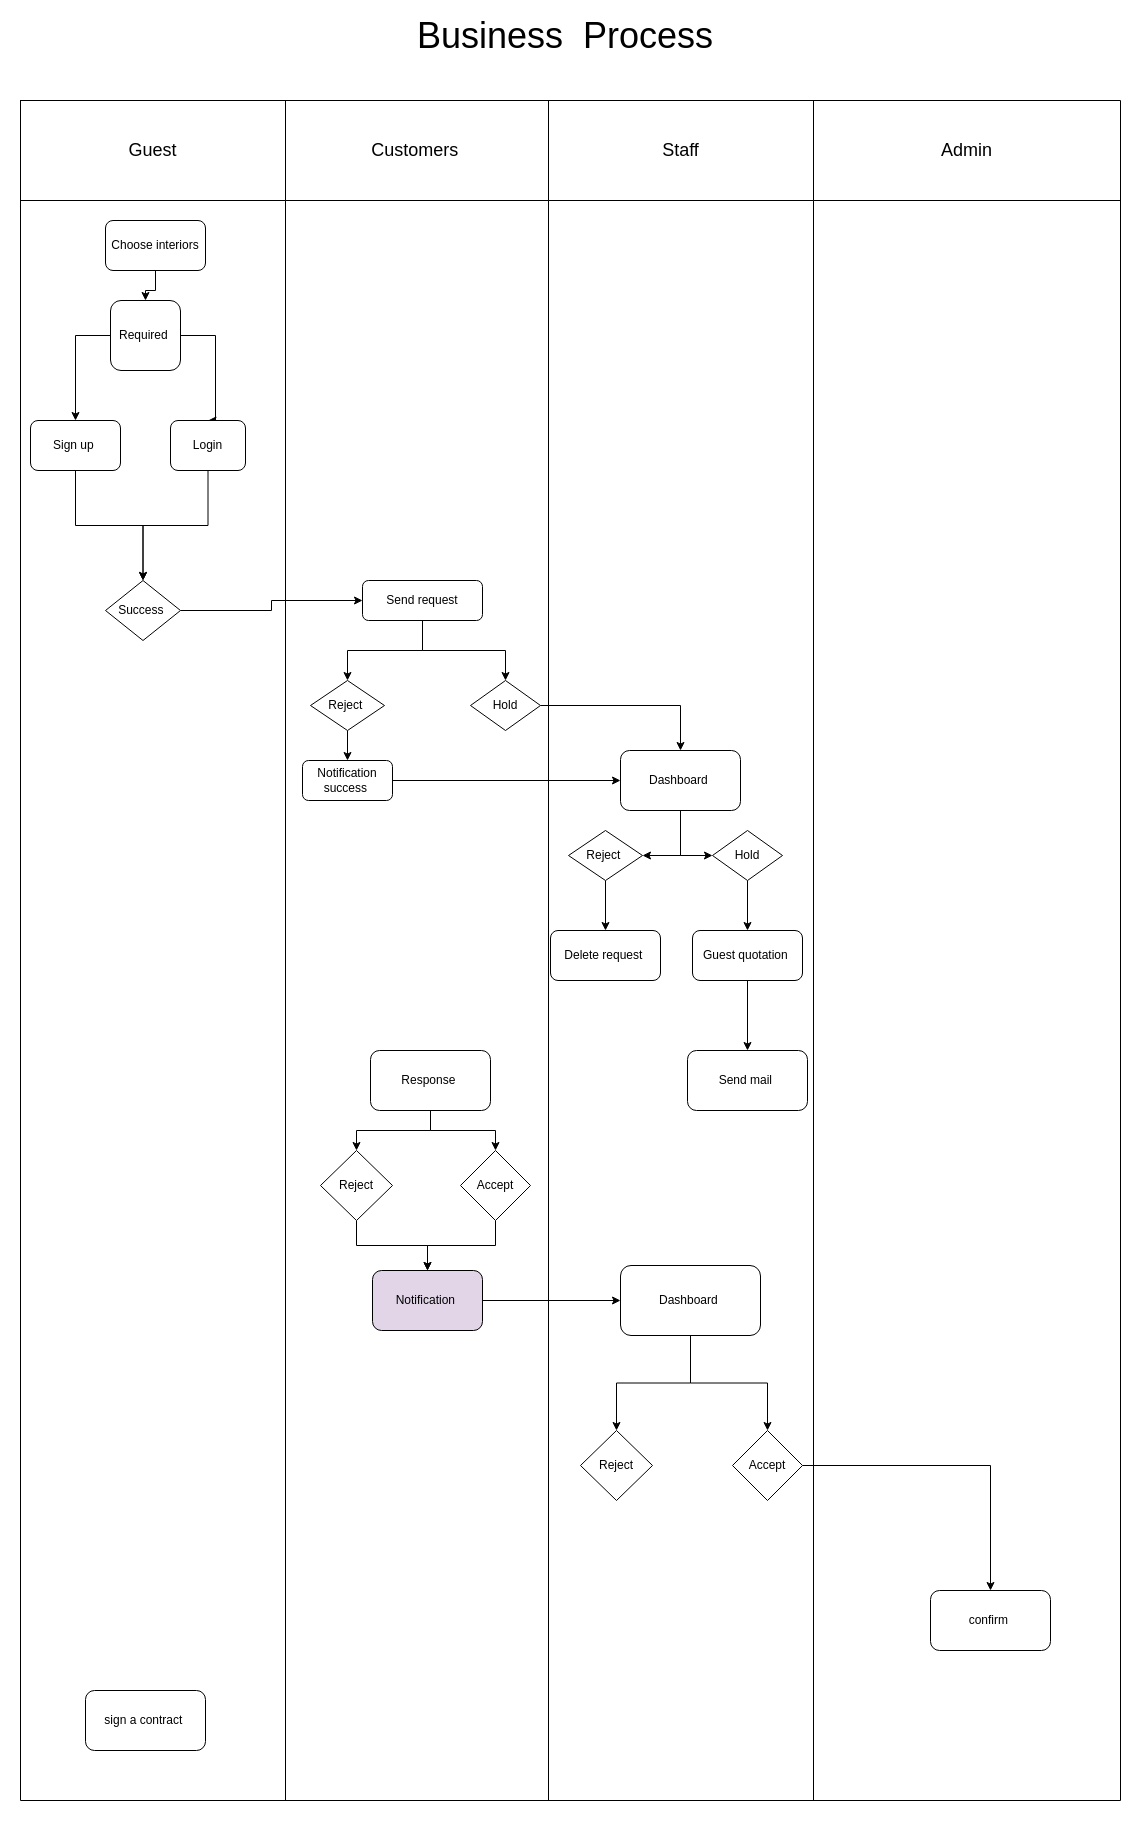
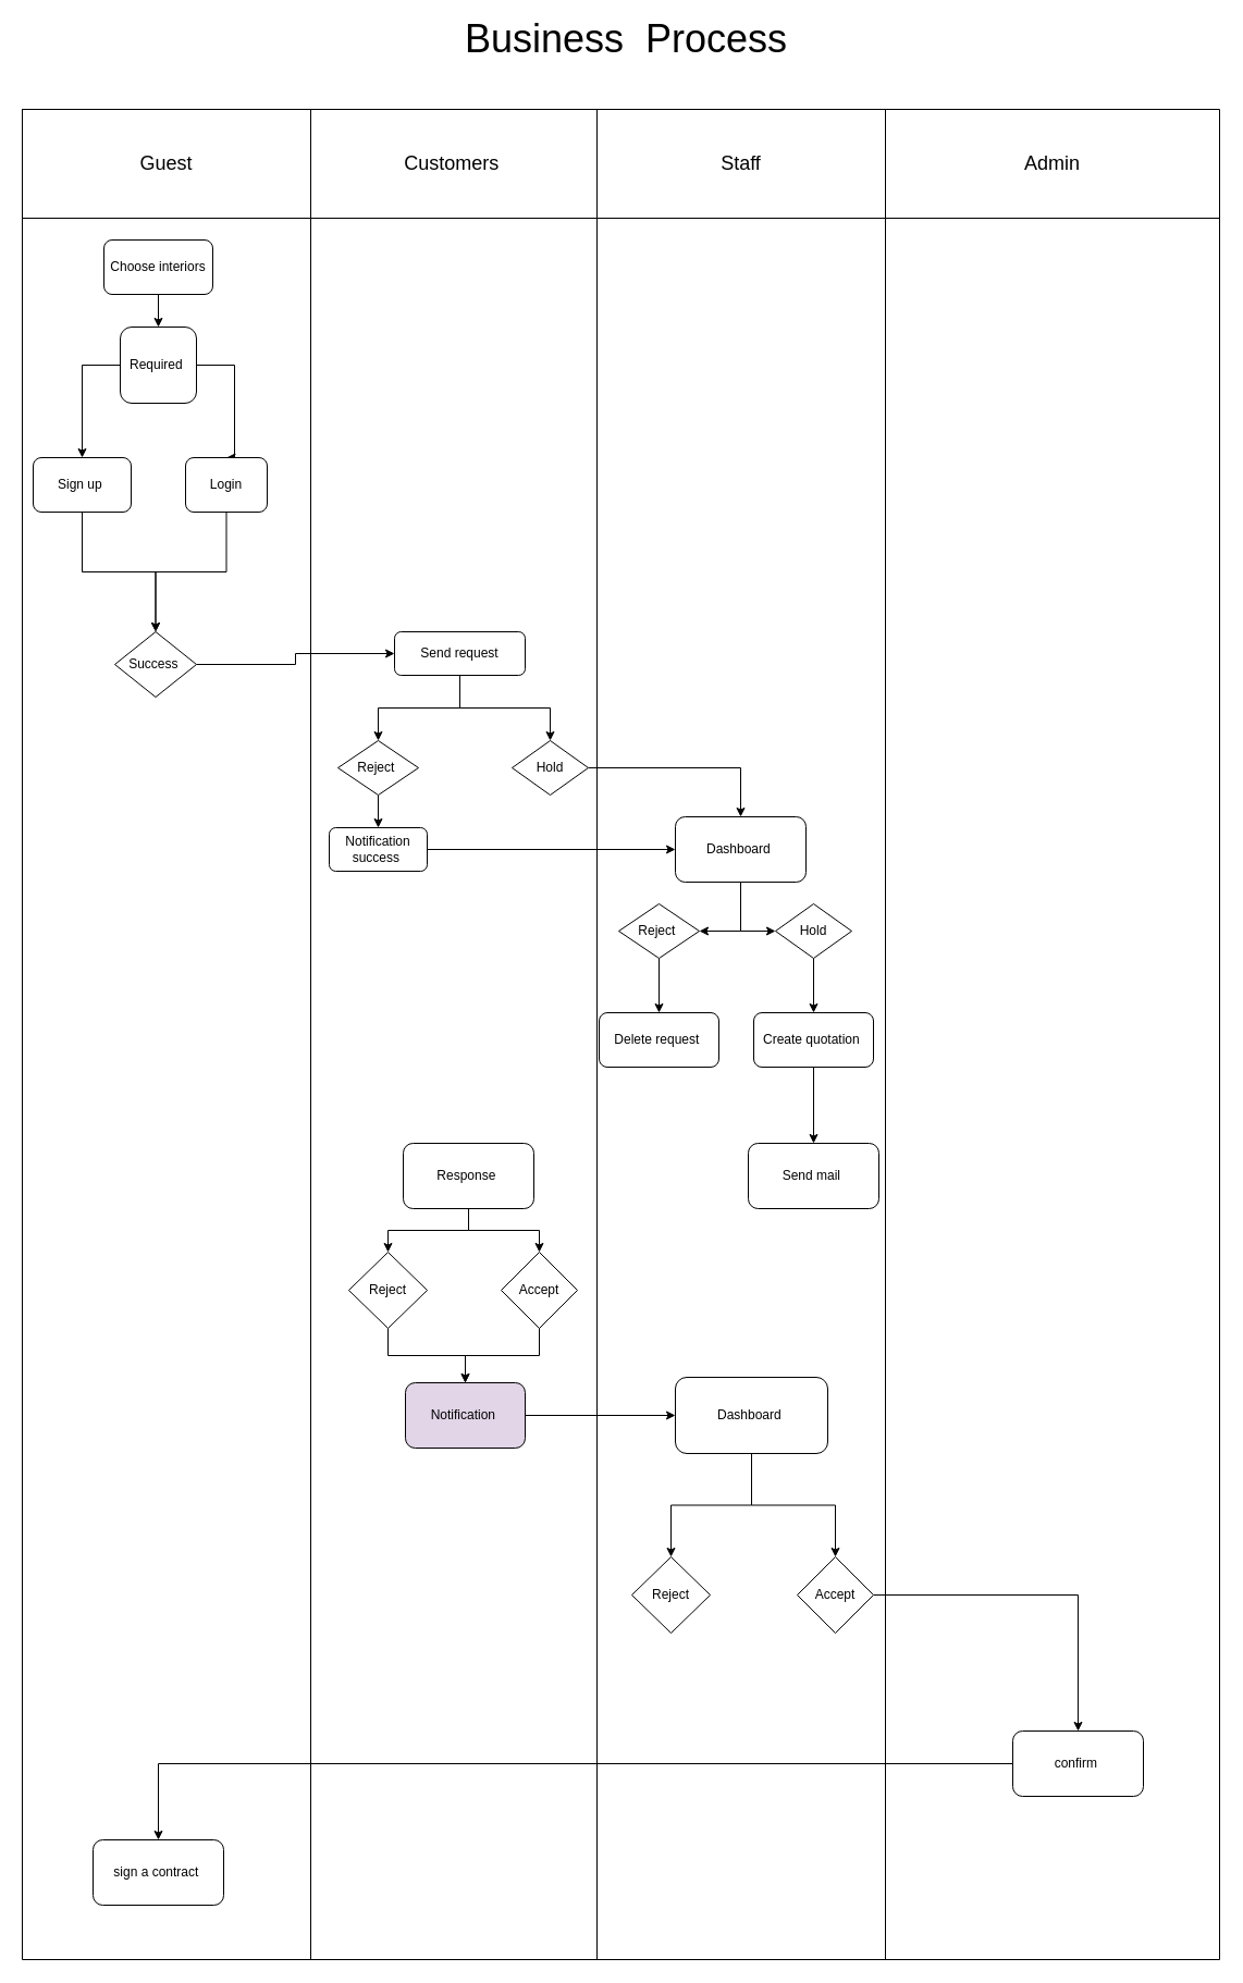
  <mxCell id="0" />
  <mxCell id="1" parent="0" />
  <mxCell id="2" value="" style="shape=table;startSize=0;container=1;collapsible=0;childLayout=tableLayout;" vertex="1" parent="1"><mxGeometry y="100" width="1100" height="1700" as="geometry" x="20" /></mxCell>
  <mxCell id="3" value="" style="shape=tableRow;horizontal=0;startSize=0;swimlaneHead=0;swimlaneBody=0;strokeColor=inherit;top=0;left=0;bottom=0;right=0;collapsible=0;dropTarget=0;fillColor=none;points=[[0,0.5],[1,0.5]];portConstraint=eastwest;" vertex="1" parent="2"><mxGeometry width="1100" height="100" as="geometry" /></mxCell>
  <mxCell id="4" value="&lt;font style=&quot;font-size: 18px;&quot;&gt;Guest&lt;/font&gt;" style="shape=partialRectangle;html=1;whiteSpace=wrap;connectable=0;strokeColor=inherit;overflow=hidden;fillColor=none;top=0;left=0;bottom=0;right=0;pointerEvents=1;" vertex="1" parent="3"><mxGeometry width="265" height="100" as="geometry"><mxRectangle width="265" height="100" as="alternateBounds" /></mxGeometry></mxCell>
  <mxCell id="5" value="&lt;font style=&quot;font-size: 18px;&quot;&gt;Customers&lt;/font&gt;&amp;nbsp;" style="shape=partialRectangle;html=1;whiteSpace=wrap;connectable=0;strokeColor=inherit;overflow=hidden;fillColor=none;top=0;left=0;bottom=0;right=0;pointerEvents=1;" vertex="1" parent="3"><mxGeometry x="265" width="263" height="100" as="geometry"><mxRectangle width="263" height="100" as="alternateBounds" /></mxGeometry></mxCell>
  <mxCell id="6" value="&lt;font style=&quot;font-size: 18px;&quot;&gt;Staff&lt;/font&gt;" style="shape=partialRectangle;html=1;whiteSpace=wrap;connectable=0;strokeColor=inherit;overflow=hidden;fillColor=none;top=0;left=0;bottom=0;right=0;pointerEvents=1;" vertex="1" parent="3"><mxGeometry x="528" width="265" height="100" as="geometry"><mxRectangle width="265" height="100" as="alternateBounds" /></mxGeometry></mxCell>
  <mxCell id="7" value="&lt;font style=&quot;font-size: 18px;&quot;&gt;Admin&lt;/font&gt;" style="shape=partialRectangle;html=1;whiteSpace=wrap;connectable=0;strokeColor=inherit;overflow=hidden;fillColor=none;top=0;left=0;bottom=0;right=0;pointerEvents=1;" vertex="1" parent="3"><mxGeometry x="793" width="307" height="100" as="geometry"><mxRectangle width="307" height="100" as="alternateBounds" /></mxGeometry></mxCell>
  <mxCell id="8" value="" style="shape=tableRow;horizontal=0;startSize=0;swimlaneHead=0;swimlaneBody=0;strokeColor=inherit;top=0;left=0;bottom=0;right=0;collapsible=0;dropTarget=0;fillColor=none;points=[[0,0.5],[1,0.5]];portConstraint=eastwest;" vertex="1" parent="2"><mxGeometry y="100" width="1100" height="1600" as="geometry" /></mxCell>
  <mxCell id="9" value="" style="shape=partialRectangle;html=1;whiteSpace=wrap;connectable=0;strokeColor=inherit;overflow=hidden;fillColor=none;top=0;left=0;bottom=0;right=0;pointerEvents=1;" vertex="1" parent="8"><mxGeometry width="265" height="1600" as="geometry"><mxRectangle width="265" height="1600" as="alternateBounds" /></mxGeometry></mxCell>
  <mxCell id="10" value="" style="shape=partialRectangle;html=1;whiteSpace=wrap;connectable=0;strokeColor=inherit;overflow=hidden;fillColor=none;top=0;left=0;bottom=0;right=0;pointerEvents=1;" vertex="1" parent="8"><mxGeometry x="265" width="263" height="1600" as="geometry"><mxRectangle width="263" height="1600" as="alternateBounds" /></mxGeometry></mxCell>
  <mxCell id="11" value="" style="shape=partialRectangle;html=1;whiteSpace=wrap;connectable=0;strokeColor=inherit;overflow=hidden;fillColor=none;top=0;left=0;bottom=0;right=0;pointerEvents=1;" vertex="1" parent="8"><mxGeometry x="528" width="265" height="1600" as="geometry"><mxRectangle width="265" height="1600" as="alternateBounds" /></mxGeometry></mxCell>
  <mxCell id="12" value="" style="shape=partialRectangle;html=1;whiteSpace=wrap;connectable=0;strokeColor=inherit;overflow=hidden;fillColor=none;top=0;left=0;bottom=0;right=0;pointerEvents=1;" vertex="1" parent="8"><mxGeometry x="793" width="307" height="1600" as="geometry"><mxRectangle width="307" height="1600" as="alternateBounds" /></mxGeometry></mxCell>
- <mxCell id="13" value="&lt;font style=&quot;font-size: 36px;&quot;&gt;Business&amp;nbsp; Process&amp;nbsp;&lt;/font&gt;" style="text;html=1;align=center;verticalAlign=middle;whiteSpace=wrap;rounded=0;" vertex="1" parent="1"><mxGeometry x="400" y="20" width="340" height="30" as="geometry" /></mxCell>
+ <mxCell id="13" value="&lt;font style=&quot;font-size: 36px;&quot;&gt;Business&amp;nbsp; Process&amp;nbsp;&lt;/font&gt;" style="text;html=1;align=center;verticalAlign=middle;whiteSpace=wrap;rounded=0;" vertex="1" parent="1"><mxGeometry x="410" y="20" width="340" height="30" as="geometry" /></mxCell>
  <mxCell id="14" style="edgeStyle=orthogonalEdgeStyle;rounded=0;orthogonalLoop=1;jettySize=auto;html=1;entryX=0.5;entryY=0;entryDx=0;entryDy=0;" edge="1" parent="1" source="15" target="18"><mxGeometry relative="1" as="geometry" /></mxCell>
- <mxCell id="15" value="Choose interiors" style="rounded=1;whiteSpace=wrap;html=1;" vertex="1" parent="1"><mxGeometry x="105" y="220" width="100" height="50" as="geometry" /></mxCell>
+ <mxCell id="15" value="Choose interiors" style="rounded=1;whiteSpace=wrap;html=1;" vertex="1" parent="1"><mxGeometry x="95" y="220" width="100" height="50" as="geometry" /></mxCell>
  <mxCell id="16" style="edgeStyle=orthogonalEdgeStyle;rounded=0;orthogonalLoop=1;jettySize=auto;html=1;entryX=0.5;entryY=0;entryDx=0;entryDy=0;" edge="1" parent="1" source="18" target="22"><mxGeometry relative="1" as="geometry"><Array as="points"><mxPoint x="75" y="335" /></Array></mxGeometry></mxCell>
  <mxCell id="17" style="edgeStyle=orthogonalEdgeStyle;rounded=0;orthogonalLoop=1;jettySize=auto;html=1;entryX=0.5;entryY=0;entryDx=0;entryDy=0;" edge="1" parent="1" source="18" target="20"><mxGeometry relative="1" as="geometry"><Array as="points"><mxPoint x="215" y="335" /></Array></mxGeometry></mxCell>
  <mxCell id="18" value="Required&amp;nbsp;" style="whiteSpace=wrap;html=1;rounded=1;" vertex="1" parent="1"><mxGeometry x="110" y="300" width="70" height="70" as="geometry" /></mxCell>
  <mxCell id="19" style="edgeStyle=orthogonalEdgeStyle;rounded=0;orthogonalLoop=1;jettySize=auto;html=1;entryX=0.5;entryY=0;entryDx=0;entryDy=0;" edge="1" parent="1" source="20" target="24"><mxGeometry relative="1" as="geometry" /></mxCell>
  <mxCell id="20" value="Login" style="rounded=1;whiteSpace=wrap;html=1;" vertex="1" parent="1"><mxGeometry x="170" y="420" width="75" height="50" as="geometry" /></mxCell>
  <mxCell id="21" style="edgeStyle=orthogonalEdgeStyle;rounded=0;orthogonalLoop=1;jettySize=auto;html=1;" edge="1" parent="1" source="22" target="24"><mxGeometry relative="1" as="geometry" /></mxCell>
  <mxCell id="22" value="Sign up&amp;nbsp;" style="rounded=1;whiteSpace=wrap;html=1;" vertex="1" parent="1"><mxGeometry x="30" y="420" width="90" height="50" as="geometry" /></mxCell>
  <mxCell id="23" style="edgeStyle=orthogonalEdgeStyle;rounded=0;orthogonalLoop=1;jettySize=auto;html=1;entryX=0;entryY=0.5;entryDx=0;entryDy=0;" edge="1" parent="1" source="24" target="27"><mxGeometry relative="1" as="geometry" /></mxCell>
  <mxCell id="24" value="Success&amp;nbsp;" style="rhombus;whiteSpace=wrap;html=1;" vertex="1" parent="1"><mxGeometry x="105" y="580" width="75" height="60" as="geometry" /></mxCell>
  <mxCell id="25" style="edgeStyle=orthogonalEdgeStyle;rounded=0;orthogonalLoop=1;jettySize=auto;html=1;entryX=0.5;entryY=0;entryDx=0;entryDy=0;" edge="1" parent="1" source="27" target="29"><mxGeometry relative="1" as="geometry" /></mxCell>
  <mxCell id="26" style="edgeStyle=orthogonalEdgeStyle;rounded=0;orthogonalLoop=1;jettySize=auto;html=1;entryX=0.5;entryY=0;entryDx=0;entryDy=0;" edge="1" parent="1" source="27" target="31"><mxGeometry relative="1" as="geometry" /></mxCell>
  <mxCell id="27" value="Send request" style="rounded=1;whiteSpace=wrap;html=1;" vertex="1" parent="1"><mxGeometry x="362" y="580" width="120" height="40" as="geometry" /></mxCell>
  <mxCell id="28" style="edgeStyle=orthogonalEdgeStyle;rounded=0;orthogonalLoop=1;jettySize=auto;html=1;" edge="1" parent="1" source="29" target="33"><mxGeometry relative="1" as="geometry" /></mxCell>
  <mxCell id="29" value="Reject&amp;nbsp;" style="rhombus;whiteSpace=wrap;html=1;" vertex="1" parent="1"><mxGeometry x="310" y="680" width="74" height="50" as="geometry" /></mxCell>
  <mxCell id="30" style="edgeStyle=orthogonalEdgeStyle;rounded=0;orthogonalLoop=1;jettySize=auto;html=1;" edge="1" parent="1" source="31" target="36"><mxGeometry relative="1" as="geometry" /></mxCell>
  <mxCell id="31" value="Hold" style="rhombus;whiteSpace=wrap;html=1;" vertex="1" parent="1"><mxGeometry x="470" y="680" width="70" height="50" as="geometry" /></mxCell>
  <mxCell id="32" style="edgeStyle=orthogonalEdgeStyle;rounded=0;orthogonalLoop=1;jettySize=auto;html=1;entryX=0;entryY=0.5;entryDx=0;entryDy=0;" edge="1" parent="1" source="33" target="36"><mxGeometry relative="1" as="geometry" /></mxCell>
  <mxCell id="33" value="Notification success&amp;nbsp;" style="rounded=1;whiteSpace=wrap;html=1;" vertex="1" parent="1"><mxGeometry x="302" y="760" width="90" height="40" as="geometry" /></mxCell>
  <mxCell id="34" style="edgeStyle=orthogonalEdgeStyle;rounded=0;orthogonalLoop=1;jettySize=auto;html=1;entryX=1;entryY=0.5;entryDx=0;entryDy=0;" edge="1" parent="1" source="36" target="58"><mxGeometry relative="1" as="geometry" /></mxCell>
  <mxCell id="35" style="edgeStyle=orthogonalEdgeStyle;rounded=0;orthogonalLoop=1;jettySize=auto;html=1;entryX=0;entryY=0.5;entryDx=0;entryDy=0;" edge="1" parent="1" source="36" target="56"><mxGeometry relative="1" as="geometry" /></mxCell>
  <mxCell id="36" value="Dashboard&amp;nbsp;" style="rounded=1;whiteSpace=wrap;html=1;" vertex="1" parent="1"><mxGeometry x="620" y="750" width="120" height="60" as="geometry" /></mxCell>
  <mxCell id="37" style="edgeStyle=orthogonalEdgeStyle;rounded=0;orthogonalLoop=1;jettySize=auto;html=1;entryX=0.5;entryY=0;entryDx=0;entryDy=0;" edge="1" parent="1" source="38" target="39"><mxGeometry relative="1" as="geometry" /></mxCell>
- <mxCell id="38" value="Guest quotation&amp;nbsp;" style="rounded=1;whiteSpace=wrap;html=1;" vertex="1" parent="1"><mxGeometry x="692" y="930" width="110" height="50" as="geometry" /></mxCell>
+ <mxCell id="38" value="Create quotation&amp;nbsp;" style="rounded=1;whiteSpace=wrap;html=1;" vertex="1" parent="1"><mxGeometry x="692" y="930" width="110" height="50" as="geometry" /></mxCell>
  <mxCell id="39" value="Send mail&amp;nbsp;" style="rounded=1;whiteSpace=wrap;html=1;" vertex="1" parent="1"><mxGeometry x="687" y="1050" width="120" height="60" as="geometry" /></mxCell>
  <mxCell id="40" style="edgeStyle=orthogonalEdgeStyle;rounded=0;orthogonalLoop=1;jettySize=auto;html=1;" edge="1" parent="1" source="42" target="44"><mxGeometry relative="1" as="geometry" /></mxCell>
  <mxCell id="41" style="edgeStyle=orthogonalEdgeStyle;rounded=0;orthogonalLoop=1;jettySize=auto;html=1;entryX=0.5;entryY=0;entryDx=0;entryDy=0;" edge="1" parent="1" source="42" target="46"><mxGeometry relative="1" as="geometry" /></mxCell>
  <mxCell id="42" value="Response&amp;nbsp;" style="rounded=1;whiteSpace=wrap;html=1;" vertex="1" parent="1"><mxGeometry x="370" y="1050" width="120" height="60" as="geometry" /></mxCell>
  <mxCell id="43" style="edgeStyle=orthogonalEdgeStyle;rounded=0;orthogonalLoop=1;jettySize=auto;html=1;entryX=0.5;entryY=0;entryDx=0;entryDy=0;" edge="1" parent="1" source="44" target="48"><mxGeometry relative="1" as="geometry" /></mxCell>
  <mxCell id="44" value="Reject" style="rhombus;whiteSpace=wrap;html=1;" vertex="1" parent="1"><mxGeometry x="320" y="1150" width="72" height="70" as="geometry" /></mxCell>
  <mxCell id="45" style="edgeStyle=orthogonalEdgeStyle;rounded=0;orthogonalLoop=1;jettySize=auto;html=1;entryX=0.5;entryY=0;entryDx=0;entryDy=0;" edge="1" parent="1" source="46" target="48"><mxGeometry relative="1" as="geometry" /></mxCell>
  <mxCell id="46" value="Accept" style="rhombus;whiteSpace=wrap;html=1;" vertex="1" parent="1"><mxGeometry x="460" y="1150" width="70" height="70" as="geometry" /></mxCell>
  <mxCell id="47" style="edgeStyle=orthogonalEdgeStyle;rounded=0;orthogonalLoop=1;jettySize=auto;html=1;entryX=0;entryY=0.5;entryDx=0;entryDy=0;" edge="1" parent="1" source="48" target="51"><mxGeometry relative="1" as="geometry" /></mxCell>
  <mxCell id="48" value="Notification&amp;nbsp;" style="rounded=1;whiteSpace=wrap;html=1;fillColor=#e1d5e7;" vertex="1" parent="1"><mxGeometry x="372" y="1270" width="110" height="60" as="geometry" /></mxCell>
  <mxCell id="49" style="edgeStyle=orthogonalEdgeStyle;rounded=0;orthogonalLoop=1;jettySize=auto;html=1;entryX=0.5;entryY=0;entryDx=0;entryDy=0;" edge="1" parent="1" source="51" target="52"><mxGeometry relative="1" as="geometry" /></mxCell>
  <mxCell id="50" style="edgeStyle=orthogonalEdgeStyle;rounded=0;orthogonalLoop=1;jettySize=auto;html=1;entryX=0.5;entryY=0;entryDx=0;entryDy=0;" edge="1" parent="1" source="51" target="54"><mxGeometry relative="1" as="geometry" /></mxCell>
  <mxCell id="51" value="Dashboard&amp;nbsp;" style="rounded=1;whiteSpace=wrap;html=1;" vertex="1" parent="1"><mxGeometry x="620" y="1265" width="140" height="70" as="geometry" /></mxCell>
  <mxCell id="52" value="Reject" style="rhombus;whiteSpace=wrap;html=1;" vertex="1" parent="1"><mxGeometry x="580" y="1430" width="72" height="70" as="geometry" /></mxCell>
  <mxCell id="53" style="edgeStyle=orthogonalEdgeStyle;rounded=0;orthogonalLoop=1;jettySize=auto;html=1;" edge="1" parent="1" source="54" target="61"><mxGeometry relative="1" as="geometry" /></mxCell>
  <mxCell id="54" value="Accept" style="rhombus;whiteSpace=wrap;html=1;" vertex="1" parent="1"><mxGeometry x="732" y="1430" width="70" height="70" as="geometry" /></mxCell>
  <mxCell id="55" style="edgeStyle=orthogonalEdgeStyle;rounded=0;orthogonalLoop=1;jettySize=auto;html=1;" edge="1" parent="1" source="56" target="38"><mxGeometry relative="1" as="geometry" /></mxCell>
  <mxCell id="56" value="Hold" style="rhombus;whiteSpace=wrap;html=1;" vertex="1" parent="1"><mxGeometry x="712" y="830" width="70" height="50" as="geometry" /></mxCell>
  <mxCell id="57" style="edgeStyle=orthogonalEdgeStyle;rounded=0;orthogonalLoop=1;jettySize=auto;html=1;entryX=0.5;entryY=0;entryDx=0;entryDy=0;" edge="1" parent="1" source="58" target="59"><mxGeometry relative="1" as="geometry" /></mxCell>
  <mxCell id="58" value="Reject&amp;nbsp;" style="rhombus;whiteSpace=wrap;html=1;" vertex="1" parent="1"><mxGeometry x="568" y="830" width="74" height="50" as="geometry" /></mxCell>
  <mxCell id="59" value="Delete request&amp;nbsp;" style="rounded=1;whiteSpace=wrap;html=1;" vertex="1" parent="1"><mxGeometry x="550" y="930" width="110" height="50" as="geometry" /></mxCell>
+ <mxCell id="60" style="edgeStyle=orthogonalEdgeStyle;rounded=0;orthogonalLoop=1;jettySize=auto;html=1;entryX=0.5;entryY=0;entryDx=0;entryDy=0;" edge="1" parent="1" source="61" target="62"><mxGeometry relative="1" as="geometry" /></mxCell>
  <mxCell id="61" value="confirm&amp;nbsp;" style="rounded=1;whiteSpace=wrap;html=1;" vertex="1" parent="1"><mxGeometry x="930" y="1590" width="120" height="60" as="geometry" /></mxCell>
  <mxCell id="62" value="sign a contract&amp;nbsp;" style="rounded=1;whiteSpace=wrap;html=1;" vertex="1" parent="1"><mxGeometry x="85" y="1690" width="120" height="60" as="geometry" /></mxCell>
